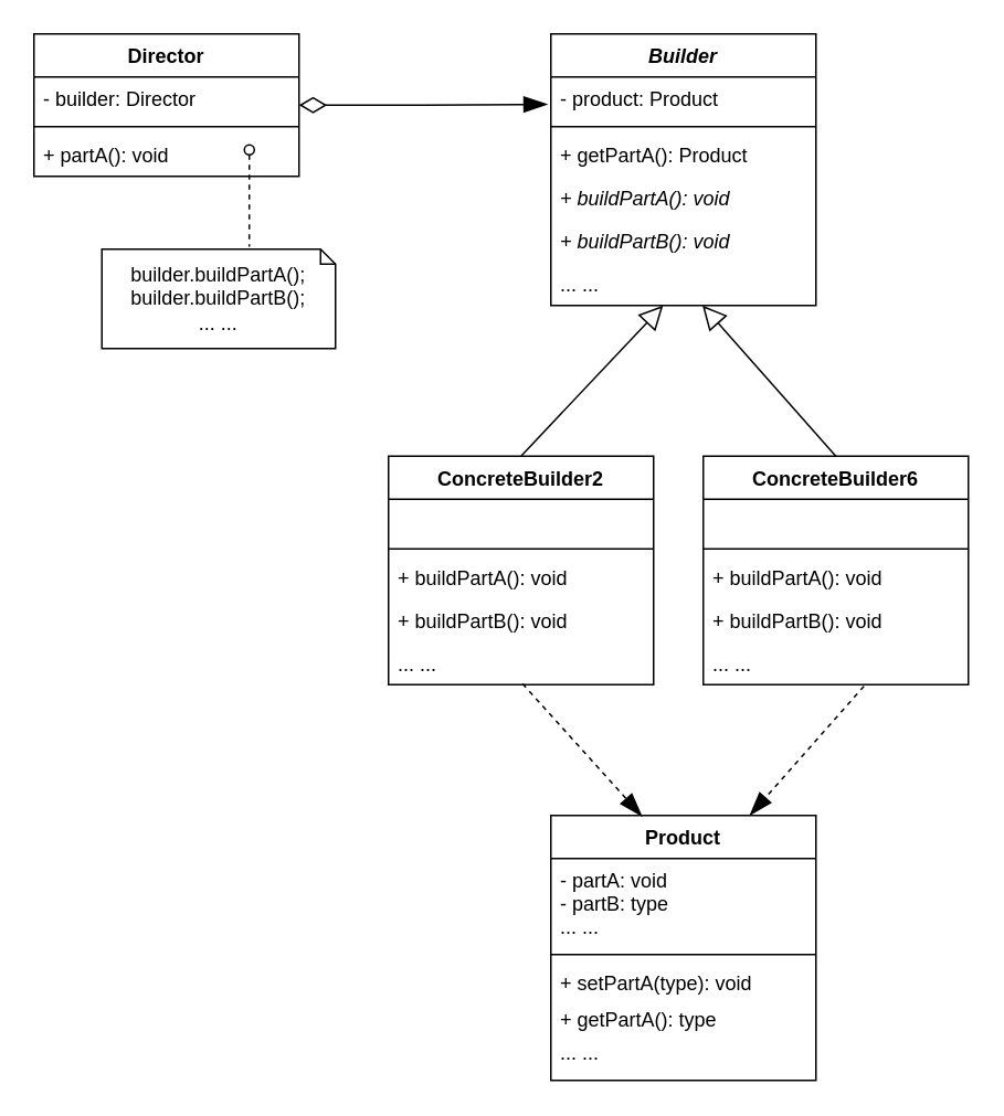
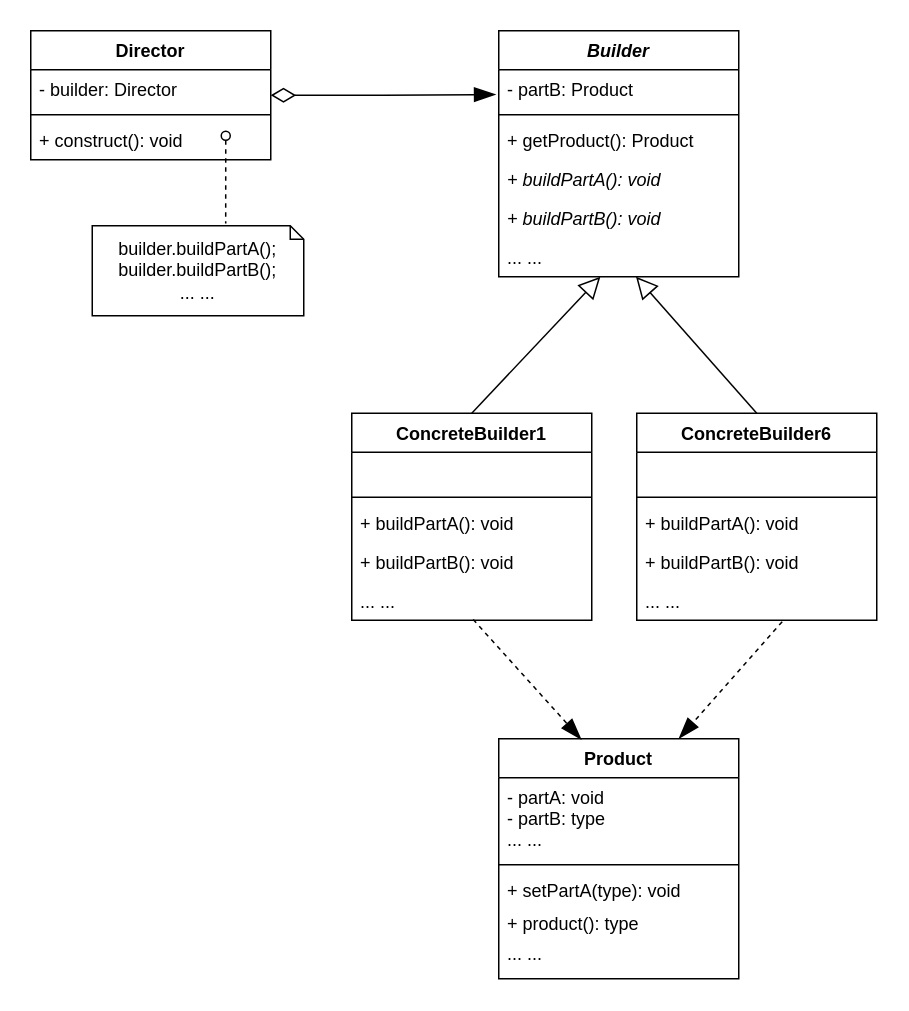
  <mxCell id="0" />
  <mxCell id="1" parent="0" />
  <mxCell id="2" value="Product" style="swimlane;fontStyle=1;align=center;verticalAlign=top;childLayout=stackLayout;horizontal=1;startSize=26;horizontalStack=0;resizeParent=1;resizeParentMax=0;resizeLast=0;collapsible=1;marginBottom=0;" parent="1" vertex="1"><mxGeometry x="332" y="492" width="160" height="160" as="geometry" /></mxCell>
  <mxCell id="3" value="- partA: void&#10;- partB: type&#10;... ..." style="text;strokeColor=none;fillColor=none;align=left;verticalAlign=top;spacingLeft=4;spacingRight=4;overflow=hidden;rotatable=0;points=[[0,0.5],[1,0.5]];portConstraint=eastwest;" parent="2" vertex="1"><mxGeometry y="26" width="160" height="54" as="geometry" /></mxCell>
  <mxCell id="4" value="" style="line;strokeWidth=1;fillColor=none;align=left;verticalAlign=middle;spacingTop=-1;spacingLeft=3;spacingRight=3;rotatable=0;labelPosition=right;points=[];portConstraint=eastwest;strokeColor=inherit;" parent="2" vertex="1"><mxGeometry y="80" width="160" height="8" as="geometry" /></mxCell>
  <mxCell id="5" value="+ setPartA(type): void" style="text;strokeColor=none;fillColor=none;align=left;verticalAlign=top;spacingLeft=4;spacingRight=4;overflow=hidden;rotatable=0;points=[[0,0.5],[1,0.5]];portConstraint=eastwest;" parent="2" vertex="1"><mxGeometry y="88" width="160" height="22" as="geometry" /></mxCell>
- <mxCell id="6" value="+ getPartA(): type" style="text;strokeColor=none;fillColor=none;align=left;verticalAlign=top;spacingLeft=4;spacingRight=4;overflow=hidden;rotatable=0;points=[[0,0.5],[1,0.5]];portConstraint=eastwest;" parent="2" vertex="1"><mxGeometry y="110" width="160" height="20" as="geometry" /></mxCell>
+ <mxCell id="6" value="+ product(): type" style="text;strokeColor=none;fillColor=none;align=left;verticalAlign=top;spacingLeft=4;spacingRight=4;overflow=hidden;rotatable=0;points=[[0,0.5],[1,0.5]];portConstraint=eastwest;" parent="2" vertex="1"><mxGeometry y="110" width="160" height="20" as="geometry" /></mxCell>
  <mxCell id="7" value="... ..." style="text;strokeColor=none;fillColor=none;align=left;verticalAlign=top;spacingLeft=4;spacingRight=4;overflow=hidden;rotatable=0;points=[[0,0.5],[1,0.5]];portConstraint=eastwest;" parent="2" vertex="1"><mxGeometry y="130" width="160" height="30" as="geometry" /></mxCell>
  <mxCell id="8" value="Builder" style="swimlane;fontStyle=3;align=center;verticalAlign=top;childLayout=stackLayout;horizontal=1;startSize=26;horizontalStack=0;resizeParent=1;resizeParentMax=0;resizeLast=0;collapsible=1;marginBottom=0;" parent="1" vertex="1"><mxGeometry x="332" y="20" width="160" height="164" as="geometry" /></mxCell>
- <mxCell id="9" value="- product: Product" style="text;strokeColor=none;fillColor=none;align=left;verticalAlign=top;spacingLeft=4;spacingRight=4;overflow=hidden;rotatable=0;points=[[0,0.5],[1,0.5]];portConstraint=eastwest;" parent="8" vertex="1"><mxGeometry y="26" width="160" height="26" as="geometry" /></mxCell>
+ <mxCell id="9" value="- partB: Product" style="text;strokeColor=none;fillColor=none;align=left;verticalAlign=top;spacingLeft=4;spacingRight=4;overflow=hidden;rotatable=0;points=[[0,0.5],[1,0.5]];portConstraint=eastwest;" parent="8" vertex="1"><mxGeometry y="26" width="160" height="26" as="geometry" /></mxCell>
  <mxCell id="10" value="" style="line;strokeWidth=1;fillColor=none;align=left;verticalAlign=middle;spacingTop=-1;spacingLeft=3;spacingRight=3;rotatable=0;labelPosition=right;points=[];portConstraint=eastwest;strokeColor=inherit;" parent="8" vertex="1"><mxGeometry y="52" width="160" height="8" as="geometry" /></mxCell>
- <mxCell id="11" value="+ getPartA(): Product" style="text;strokeColor=none;fillColor=none;align=left;verticalAlign=top;spacingLeft=4;spacingRight=4;overflow=hidden;rotatable=0;points=[[0,0.5],[1,0.5]];portConstraint=eastwest;fontStyle=0" parent="8" vertex="1"><mxGeometry y="60" width="160" height="26" as="geometry" /></mxCell>
+ <mxCell id="11" value="+ getProduct(): Product" style="text;strokeColor=none;fillColor=none;align=left;verticalAlign=top;spacingLeft=4;spacingRight=4;overflow=hidden;rotatable=0;points=[[0,0.5],[1,0.5]];portConstraint=eastwest;fontStyle=0" parent="8" vertex="1"><mxGeometry y="60" width="160" height="26" as="geometry" /></mxCell>
  <mxCell id="12" value="+ buildPartA(): void" style="text;strokeColor=none;fillColor=none;align=left;verticalAlign=top;spacingLeft=4;spacingRight=4;overflow=hidden;rotatable=0;points=[[0,0.5],[1,0.5]];portConstraint=eastwest;fontStyle=2" parent="8" vertex="1"><mxGeometry y="86" width="160" height="26" as="geometry" /></mxCell>
  <mxCell id="13" value="+ buildPartB(): void" style="text;strokeColor=none;fillColor=none;align=left;verticalAlign=top;spacingLeft=4;spacingRight=4;overflow=hidden;rotatable=0;points=[[0,0.5],[1,0.5]];portConstraint=eastwest;fontStyle=2" parent="8" vertex="1"><mxGeometry y="112" width="160" height="26" as="geometry" /></mxCell>
  <mxCell id="14" value="... ..." style="text;strokeColor=none;fillColor=none;align=left;verticalAlign=top;spacingLeft=4;spacingRight=4;overflow=hidden;rotatable=0;points=[[0,0.5],[1,0.5]];portConstraint=eastwest;" parent="8" vertex="1"><mxGeometry y="138" width="160" height="26" as="geometry" /></mxCell>
- <mxCell id="15" value="ConcreteBuilder2" style="swimlane;fontStyle=1;align=center;verticalAlign=top;childLayout=stackLayout;horizontal=1;startSize=26;horizontalStack=0;resizeParent=1;resizeParentMax=0;resizeLast=0;collapsible=1;marginBottom=0;" parent="1" vertex="1"><mxGeometry x="234" y="275" width="160" height="138" as="geometry" /></mxCell>
+ <mxCell id="15" value="ConcreteBuilder1" style="swimlane;fontStyle=1;align=center;verticalAlign=top;childLayout=stackLayout;horizontal=1;startSize=26;horizontalStack=0;resizeParent=1;resizeParentMax=0;resizeLast=0;collapsible=1;marginBottom=0;" parent="1" vertex="1"><mxGeometry x="234" y="275" width="160" height="138" as="geometry" /></mxCell>
  <mxCell id="16" value=" " style="text;strokeColor=none;fillColor=none;align=left;verticalAlign=top;spacingLeft=4;spacingRight=4;overflow=hidden;rotatable=0;points=[[0,0.5],[1,0.5]];portConstraint=eastwest;" parent="15" vertex="1"><mxGeometry y="26" width="160" height="26" as="geometry" /></mxCell>
  <mxCell id="17" value="" style="line;strokeWidth=1;fillColor=none;align=left;verticalAlign=middle;spacingTop=-1;spacingLeft=3;spacingRight=3;rotatable=0;labelPosition=right;points=[];portConstraint=eastwest;strokeColor=inherit;" parent="15" vertex="1"><mxGeometry y="52" width="160" height="8" as="geometry" /></mxCell>
  <mxCell id="18" value="+ buildPartA(): void" style="text;strokeColor=none;fillColor=none;align=left;verticalAlign=top;spacingLeft=4;spacingRight=4;overflow=hidden;rotatable=0;points=[[0,0.5],[1,0.5]];portConstraint=eastwest;" parent="15" vertex="1"><mxGeometry y="60" width="160" height="26" as="geometry" /></mxCell>
  <mxCell id="19" value="+ buildPartB(): void" style="text;strokeColor=none;fillColor=none;align=left;verticalAlign=top;spacingLeft=4;spacingRight=4;overflow=hidden;rotatable=0;points=[[0,0.5],[1,0.5]];portConstraint=eastwest;" parent="15" vertex="1"><mxGeometry y="86" width="160" height="26" as="geometry" /></mxCell>
  <mxCell id="20" value="... ..." style="text;strokeColor=none;fillColor=none;align=left;verticalAlign=top;spacingLeft=4;spacingRight=4;overflow=hidden;rotatable=0;points=[[0,0.5],[1,0.5]];portConstraint=eastwest;" parent="15" vertex="1"><mxGeometry y="112" width="160" height="26" as="geometry" /></mxCell>
  <mxCell id="21" value="ConcreteBuilder6" style="swimlane;fontStyle=1;align=center;verticalAlign=top;childLayout=stackLayout;horizontal=1;startSize=26;horizontalStack=0;resizeParent=1;resizeParentMax=0;resizeLast=0;collapsible=1;marginBottom=0;" parent="1" vertex="1"><mxGeometry x="424" y="275" width="160" height="138" as="geometry" /></mxCell>
  <mxCell id="22" value=" " style="text;strokeColor=none;fillColor=none;align=left;verticalAlign=top;spacingLeft=4;spacingRight=4;overflow=hidden;rotatable=0;points=[[0,0.5],[1,0.5]];portConstraint=eastwest;" parent="21" vertex="1"><mxGeometry y="26" width="160" height="26" as="geometry" /></mxCell>
  <mxCell id="23" value="" style="line;strokeWidth=1;fillColor=none;align=left;verticalAlign=middle;spacingTop=-1;spacingLeft=3;spacingRight=3;rotatable=0;labelPosition=right;points=[];portConstraint=eastwest;strokeColor=inherit;" parent="21" vertex="1"><mxGeometry y="52" width="160" height="8" as="geometry" /></mxCell>
  <mxCell id="24" value="+ buildPartA(): void" style="text;strokeColor=none;fillColor=none;align=left;verticalAlign=top;spacingLeft=4;spacingRight=4;overflow=hidden;rotatable=0;points=[[0,0.5],[1,0.5]];portConstraint=eastwest;" parent="21" vertex="1"><mxGeometry y="60" width="160" height="26" as="geometry" /></mxCell>
  <mxCell id="25" value="+ buildPartB(): void" style="text;strokeColor=none;fillColor=none;align=left;verticalAlign=top;spacingLeft=4;spacingRight=4;overflow=hidden;rotatable=0;points=[[0,0.5],[1,0.5]];portConstraint=eastwest;" parent="21" vertex="1"><mxGeometry y="86" width="160" height="26" as="geometry" /></mxCell>
  <mxCell id="26" value="... ..." style="text;strokeColor=none;fillColor=none;align=left;verticalAlign=top;spacingLeft=4;spacingRight=4;overflow=hidden;rotatable=0;points=[[0,0.5],[1,0.5]];portConstraint=eastwest;" parent="21" vertex="1"><mxGeometry y="112" width="160" height="26" as="geometry" /></mxCell>
  <mxCell id="27" value="Director" style="swimlane;fontStyle=1;align=center;verticalAlign=top;childLayout=stackLayout;horizontal=1;startSize=26;horizontalStack=0;resizeParent=1;resizeParentMax=0;resizeLast=0;collapsible=1;marginBottom=0;" parent="1" vertex="1"><mxGeometry x="20" y="20" width="160" height="86" as="geometry" /></mxCell>
  <mxCell id="28" value="- builder: Director" style="text;strokeColor=none;fillColor=none;align=left;verticalAlign=top;spacingLeft=4;spacingRight=4;overflow=hidden;rotatable=0;points=[[0,0.5],[1,0.5]];portConstraint=eastwest;" parent="27" vertex="1"><mxGeometry y="26" width="160" height="26" as="geometry" /></mxCell>
  <mxCell id="29" value="" style="line;strokeWidth=1;fillColor=none;align=left;verticalAlign=middle;spacingTop=-1;spacingLeft=3;spacingRight=3;rotatable=0;labelPosition=right;points=[];portConstraint=eastwest;strokeColor=inherit;" parent="27" vertex="1"><mxGeometry y="52" width="160" height="8" as="geometry" /></mxCell>
- <mxCell id="30" value="+ partA(): void" style="text;strokeColor=none;fillColor=none;align=left;verticalAlign=top;spacingLeft=4;spacingRight=4;overflow=hidden;rotatable=0;points=[[0,0.5],[1,0.5]];portConstraint=eastwest;" parent="27" vertex="1"><mxGeometry y="60" width="160" height="26" as="geometry" /></mxCell>
+ <mxCell id="30" value="+ construct(): void" style="text;strokeColor=none;fillColor=none;align=left;verticalAlign=top;spacingLeft=4;spacingRight=4;overflow=hidden;rotatable=0;points=[[0,0.5],[1,0.5]];portConstraint=eastwest;" parent="27" vertex="1"><mxGeometry y="60" width="160" height="26" as="geometry" /></mxCell>
  <mxCell id="31" value="builder.buildPartA();&lt;br&gt;builder.buildPartB();&lt;br&gt;... ..." style="shape=note;size=9;whiteSpace=wrap;html=1;" parent="1" vertex="1"><mxGeometry x="61" y="150" width="141" height="60" as="geometry" /></mxCell>
  <mxCell id="32" value="" style="endArrow=none;dashed=1;html=1;rounded=0;startArrow=oval;startFill=0;entryX=0.631;entryY=-0.025;entryDx=0;entryDy=0;entryPerimeter=0;" parent="1" target="31" edge="1"><mxGeometry width="50" height="50" relative="1" as="geometry"><mxPoint x="150" y="90" as="sourcePoint" /><mxPoint x="150" y="140" as="targetPoint" /></mxGeometry></mxCell>
  <mxCell id="33" value="" style="endArrow=blockThin;dashed=1;endFill=1;endSize=12;html=1;rounded=0;entryX=0.344;entryY=0.003;entryDx=0;entryDy=0;entryPerimeter=0;exitX=0.506;exitY=0.981;exitDx=0;exitDy=0;exitPerimeter=0;" parent="1" source="20" target="2" edge="1"><mxGeometry width="160" relative="1" as="geometry"><mxPoint x="310" y="419" as="sourcePoint" /><mxPoint x="530" y="399" as="targetPoint" /></mxGeometry></mxCell>
  <mxCell id="34" value="" style="endArrow=blockThin;dashed=1;endFill=1;endSize=12;html=1;rounded=0;entryX=0.75;entryY=0;entryDx=0;entryDy=0;exitX=0.606;exitY=1.038;exitDx=0;exitDy=0;exitPerimeter=0;" parent="1" source="26" target="2" edge="1"><mxGeometry width="160" relative="1" as="geometry"><mxPoint x="320" y="429" as="sourcePoint" /><mxPoint x="422" y="502" as="targetPoint" /></mxGeometry></mxCell>
  <mxCell id="35" value="" style="endArrow=blockThin;html=1;endSize=12;startArrow=diamondThin;startSize=14;startFill=0;edgeStyle=orthogonalEdgeStyle;align=left;verticalAlign=bottom;rounded=0;endFill=1;" parent="1" edge="1"><mxGeometry x="-1" y="3" relative="1" as="geometry"><mxPoint x="180" y="63" as="sourcePoint" /><mxPoint x="330" y="62.5" as="targetPoint" /><Array as="points"><mxPoint x="255" y="63" /></Array></mxGeometry></mxCell>
  <mxCell id="36" value="" style="endArrow=block;endFill=0;endSize=12;html=1;rounded=0;exitX=0.5;exitY=0;exitDx=0;exitDy=0;" parent="1" source="15" target="14" edge="1"><mxGeometry width="160" relative="1" as="geometry"><mxPoint x="278" y="183" as="sourcePoint" /><mxPoint x="394" y="190" as="targetPoint" /></mxGeometry></mxCell>
  <mxCell id="37" value="" style="endArrow=block;endFill=0;endSize=12;html=1;rounded=0;exitX=0.5;exitY=0;exitDx=0;exitDy=0;" parent="1" source="21" target="14" edge="1"><mxGeometry width="160" relative="1" as="geometry"><mxPoint x="505" y="255" as="sourcePoint" /><mxPoint x="438" y="183" as="targetPoint" /></mxGeometry></mxCell>
